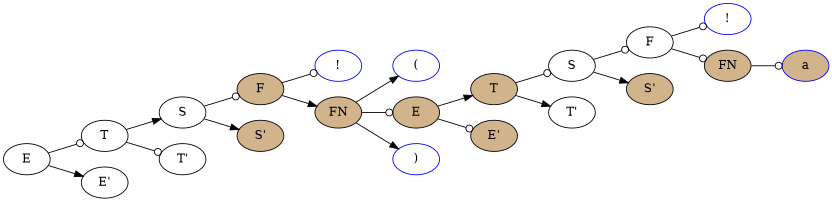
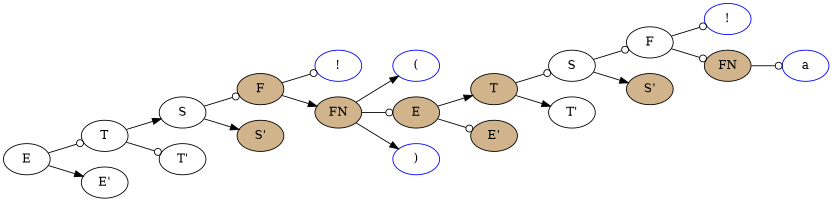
  digraph {
    rankdir=LR
    node [style=filled fillcolor=white]
    edge [arrowhead=odot]
    n1 [label=E]
    n2 [label=T]
    n3 [label="E'"]
    n4 [label=S]
    n5 [label="T'"]
    n6 [label=F fillcolor=tan]
    n7 [label="S'" fillcolor=tan]
    n8 [color=blue label="!"]
    n9 [label=FN fillcolor=tan]
    n10 [color=blue label="("]
    n11 [label=E fillcolor=tan]
    n12 [color=blue label=")"]
    n13 [label=T fillcolor=tan]
    n14 [label="E'" fillcolor=tan]
    n15 [label=S]
    n16 [label="T'"]
    n17 [label=F]
    n18 [label="S'" fillcolor=tan]
    n19 [color=blue label="!"]
    n20 [label=FN fillcolor=tan]
-   n21 [color=blue label=a fillcolor=tan]
+   n21 [color=blue label=a]
    n1 -> n2
    n1 -> n3 [arrowhead=normal]
    n2 -> n4 [arrowhead=normal]
    n2 -> n5
    n4 -> n6
    n4 -> n7 [arrowhead=normal]
    n6 -> n8
    n6 -> n9 [arrowhead=normal]
    n9 -> n10 [arrowhead=normal]
    n9 -> n11
    n9 -> n12 [arrowhead=normal]
    n11 -> n13 [arrowhead=normal]
    n11 -> n14
    n13 -> n15
    n13 -> n16 [arrowhead=normal]
    n15 -> n17
    n15 -> n18 [arrowhead=normal]
    n17 -> n19
    n17 -> n20
    n20 -> n21
  }
